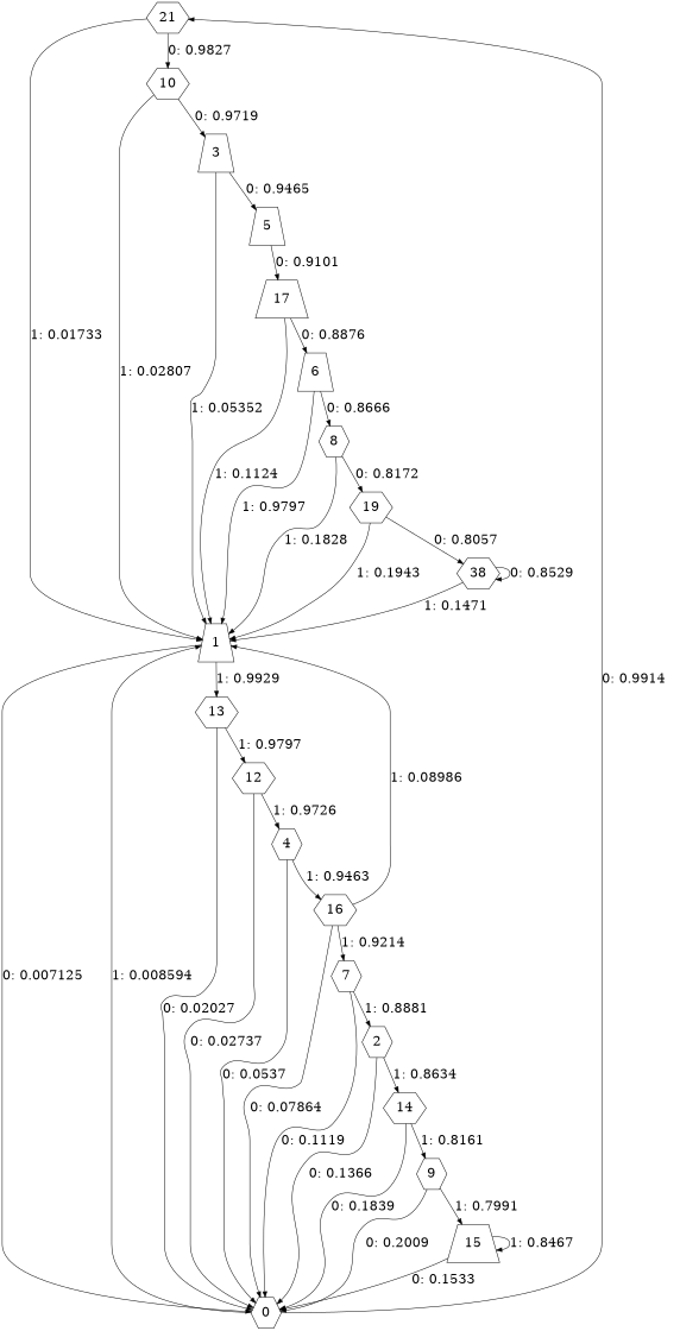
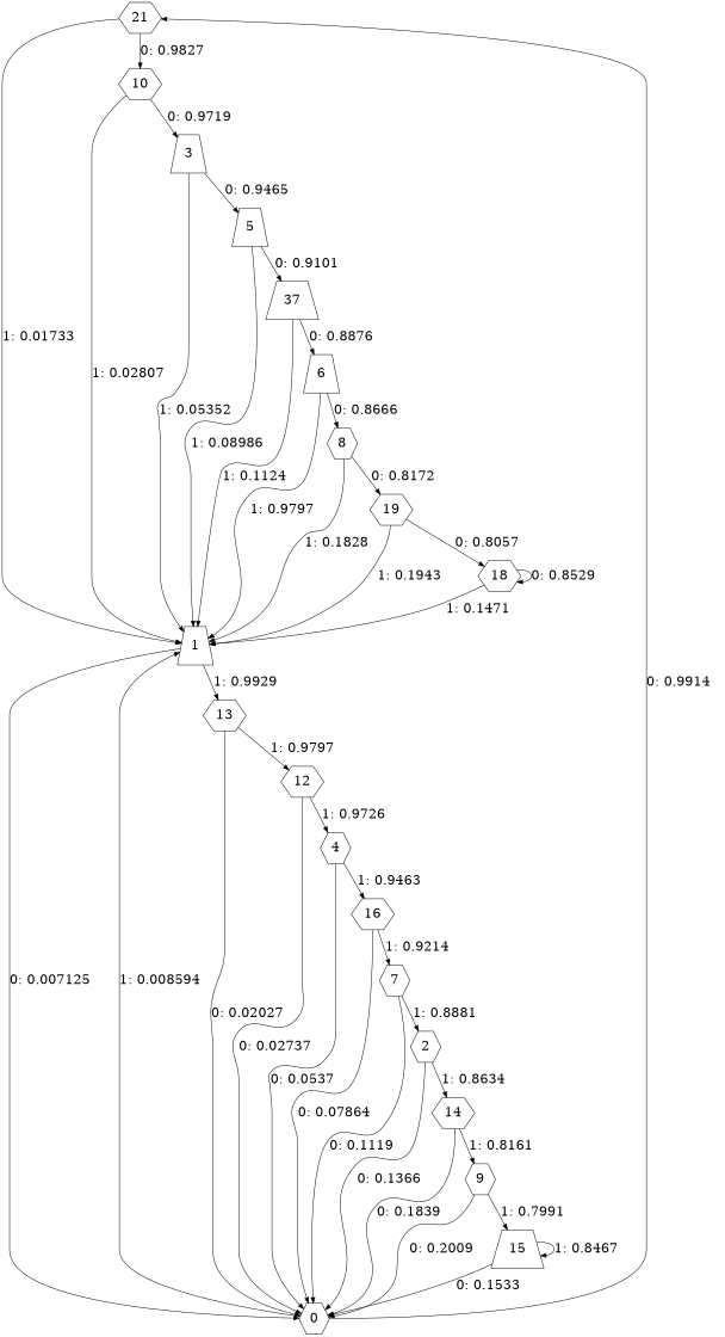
  digraph {
    node [fontsize=24 shape=hexagon]
    edge [fontsize=24]
    n1 [label=21]
    0
    1 [shape=trapezium]
    10
    13
    3 [shape=trapezium]
    12
    4
    2
    14
    9
    15 [shape=trapezium]
    5 [shape=trapezium]
-   17 [shape=trapezium]
+   17 [shape=trapezium label=37]
    6 [shape=trapezium]
    16
    7
    8
    19
-   18 [label=38]
+   18
    n1 -> 1 [label="1: 0.01733  "]
    n1 -> 10 [label="0: 0.9827   "]
    0 -> n1 [label="0: 0.9914   "]
    0 -> 1 [label="1: 0.008594  "]
    1 -> 0 [label="0: 0.007125  "]
    1 -> 13 [label="1: 0.9929   "]
    10 -> 1 [label="1: 0.02807  "]
    10 -> 3 [label="0: 0.9719   "]
    13 -> 0 [label="0: 0.02027  "]
    13 -> 12 [label="1: 0.9797   "]
    3 -> 1 [label="1: 0.05352  "]
    3 -> 5 [label="0: 0.9465   "]
    12 -> 0 [label="0: 0.02737  "]
    12 -> 4 [label="1: 0.9726   "]
    4 -> 0 [label="0: 0.0537   "]
    4 -> 16 [label="1: 0.9463   "]
    2 -> 0 [label="0: 0.1366   "]
    2 -> 14 [label="1: 0.8634   "]
    14 -> 0 [label="0: 0.1839   "]
    14 -> 9 [label="1: 0.8161   "]
    9 -> 0 [label="0: 0.2009   "]
    9 -> 15 [label="1: 0.7991   "]
    15 -> 0 [label="0: 0.1533   "]
    15 -> 15 [label="1: 0.8467   "]
-   16 -> 1 [label="1: 0.08986  "]
+   5 -> 1 [label="1: 0.08986  "]
    5 -> 17 [label="0: 0.9101   "]
    17 -> 1 [label="1: 0.1124   "]
    17 -> 6 [label="0: 0.8876   "]
    6 -> 1 [label="1: 0.9797   "]
    6 -> 8 [label="0: 0.8666   "]
    16 -> 0 [label="0: 0.07864  "]
    16 -> 7 [label="1: 0.9214   "]
    7 -> 0 [label="0: 0.1119   "]
    7 -> 2 [label="1: 0.8881   "]
    8 -> 1 [label="1: 0.1828   "]
    8 -> 19 [label="0: 0.8172   "]
    19 -> 1 [label="1: 0.1943   "]
    19 -> 18 [label="0: 0.8057   "]
    18 -> 1 [label="1: 0.1471   "]
    18 -> 18 [label="0: 0.8529   "]
  }
